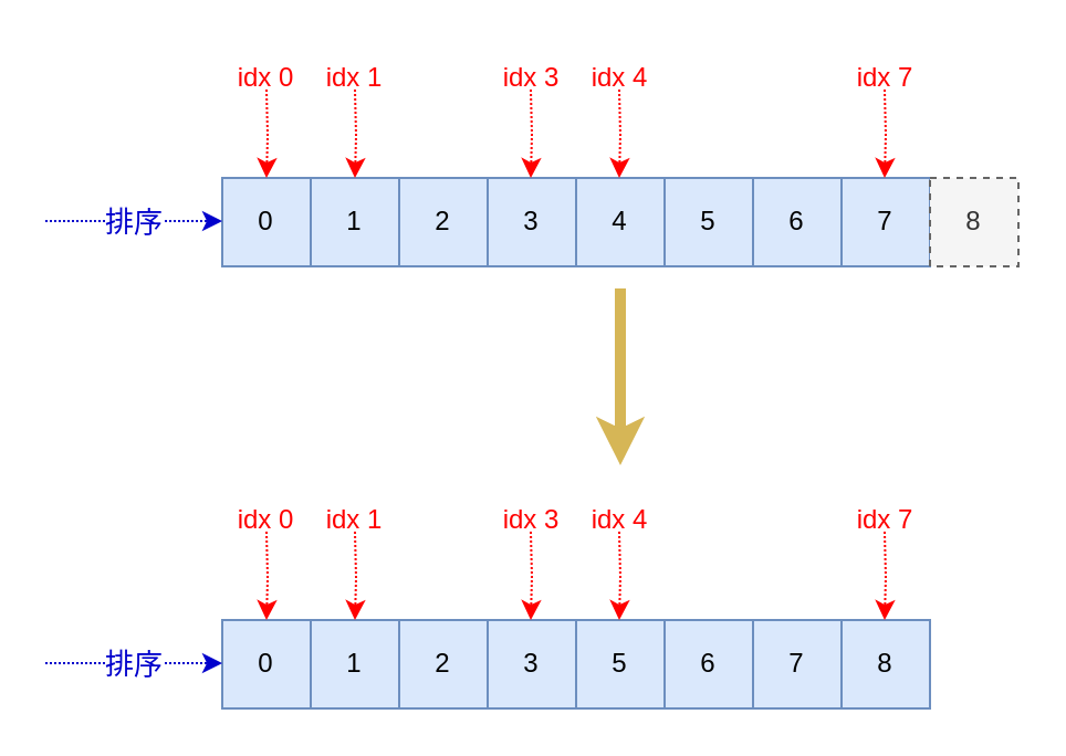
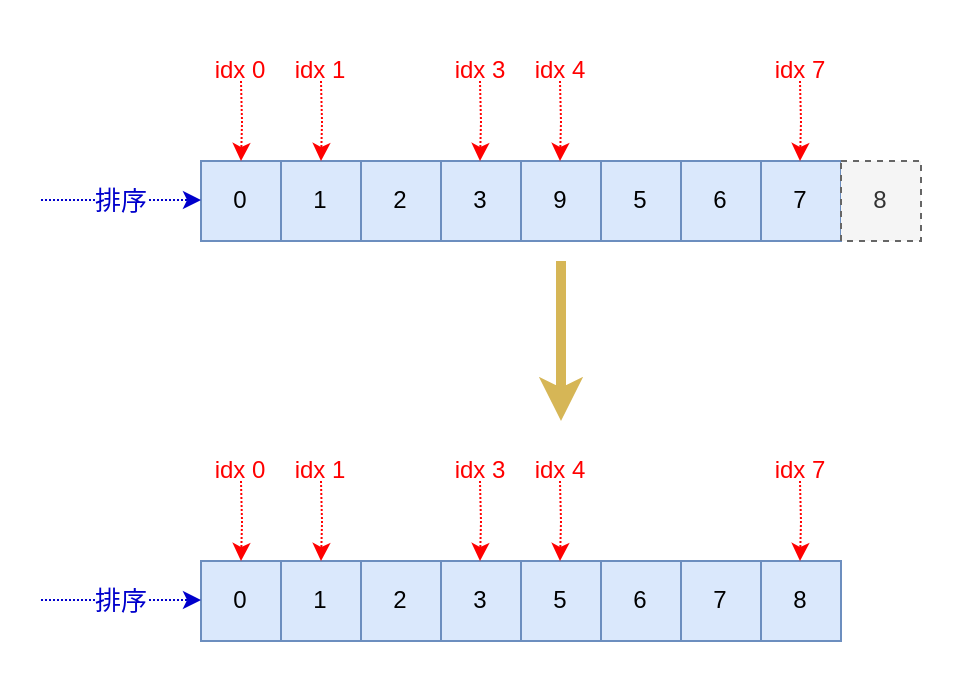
  <mxCell id="0" />
  <mxCell id="1" parent="0" />
  <mxCell id="2" value="0" style="rounded=0;whiteSpace=wrap;html=1;fillColor=#dae8fc;strokeColor=#6c8ebf;" parent="1" vertex="1"><mxGeometry x="100" y="280" width="40" height="40" as="geometry" /></mxCell>
  <mxCell id="3" value="1" style="rounded=0;whiteSpace=wrap;html=1;fillColor=#dae8fc;strokeColor=#6c8ebf;" parent="1" vertex="1"><mxGeometry x="140" y="280" width="40" height="40" as="geometry" /></mxCell>
  <mxCell id="4" value="2" style="rounded=0;whiteSpace=wrap;html=1;fillColor=#dae8fc;strokeColor=#6c8ebf;" parent="1" vertex="1"><mxGeometry x="180" y="280" width="40" height="40" as="geometry" /></mxCell>
  <mxCell id="5" value="3" style="rounded=0;whiteSpace=wrap;html=1;fillColor=#dae8fc;strokeColor=#6c8ebf;" parent="1" vertex="1"><mxGeometry x="220" y="280" width="40" height="40" as="geometry" /></mxCell>
  <mxCell id="6" value="5" style="rounded=0;whiteSpace=wrap;html=1;fillColor=#dae8fc;strokeColor=#6c8ebf;" parent="1" vertex="1"><mxGeometry x="260" y="280" width="40" height="40" as="geometry" /></mxCell>
  <mxCell id="7" value="" style="edgeStyle=orthogonalEdgeStyle;rounded=0;orthogonalLoop=1;jettySize=auto;html=1;entryX=0.5;entryY=0;entryDx=0;entryDy=0;fontColor=#999900;strokeColor=#FF0000;dashed=1;dashPattern=1 1;fontSize=13;fillColor=#f8cecc;" parent="1" target="2" edge="1"><mxGeometry relative="1" as="geometry"><mxPoint x="120" y="240" as="sourcePoint" /><mxPoint x="100" y="180" as="targetPoint" /></mxGeometry></mxCell>
  <mxCell id="8" value="排序" style="edgeStyle=orthogonalEdgeStyle;rounded=0;orthogonalLoop=1;jettySize=auto;html=1;entryX=0;entryY=0.5;entryDx=0;entryDy=0;fontColor=#0000CC;strokeColor=#0000CC;dashed=1;dashPattern=1 1;fontSize=13;" parent="1" edge="1"><mxGeometry relative="1" as="geometry"><mxPoint x="20" y="299.5" as="sourcePoint" /><mxPoint x="100" y="299.5" as="targetPoint" /></mxGeometry></mxCell>
  <mxCell id="9" value="6" style="rounded=0;whiteSpace=wrap;html=1;fillColor=#dae8fc;strokeColor=#6c8ebf;" vertex="1" parent="1"><mxGeometry x="300" y="280" width="40" height="40" as="geometry" /></mxCell>
  <mxCell id="10" value="7" style="rounded=0;whiteSpace=wrap;html=1;fillColor=#dae8fc;strokeColor=#6c8ebf;" vertex="1" parent="1"><mxGeometry x="340" y="280" width="40" height="40" as="geometry" /></mxCell>
  <mxCell id="11" value="8" style="rounded=0;whiteSpace=wrap;html=1;fillColor=#dae8fc;strokeColor=#6c8ebf;" vertex="1" parent="1"><mxGeometry x="380" y="280" width="40" height="40" as="geometry" /></mxCell>
  <mxCell id="12" value="&lt;font color=&quot;#ff0000&quot;&gt;idx 0&lt;/font&gt;" style="text;html=1;strokeColor=none;fillColor=none;align=center;verticalAlign=middle;whiteSpace=wrap;rounded=0;" vertex="1" parent="1"><mxGeometry x="90" y="220" width="60" height="30" as="geometry" /></mxCell>
  <mxCell id="13" value="&lt;font color=&quot;#ff0000&quot;&gt;idx 1&lt;/font&gt;" style="text;html=1;strokeColor=none;fillColor=none;align=center;verticalAlign=middle;whiteSpace=wrap;rounded=0;" vertex="1" parent="1"><mxGeometry x="130" y="220" width="60" height="30" as="geometry" /></mxCell>
  <mxCell id="14" value="" style="edgeStyle=orthogonalEdgeStyle;rounded=0;orthogonalLoop=1;jettySize=auto;html=1;entryX=0.5;entryY=0;entryDx=0;entryDy=0;fontColor=#999900;strokeColor=#FF0000;dashed=1;dashPattern=1 1;fontSize=13;fillColor=#f8cecc;" edge="1" parent="1" target="3"><mxGeometry relative="1" as="geometry"><mxPoint x="160" y="240" as="sourcePoint" /><mxPoint x="130" y="290" as="targetPoint" /></mxGeometry></mxCell>
  <mxCell id="15" value="" style="edgeStyle=orthogonalEdgeStyle;rounded=0;orthogonalLoop=1;jettySize=auto;html=1;entryX=0.5;entryY=0;entryDx=0;entryDy=0;fontColor=#999900;strokeColor=#FF0000;dashed=1;dashPattern=1 1;fontSize=13;fillColor=#f8cecc;" edge="1" parent="1"><mxGeometry relative="1" as="geometry"><mxPoint x="239.5" y="240" as="sourcePoint" /><mxPoint x="239.5" y="280" as="targetPoint" /></mxGeometry></mxCell>
  <mxCell id="16" value="" style="edgeStyle=orthogonalEdgeStyle;rounded=0;orthogonalLoop=1;jettySize=auto;html=1;entryX=0.5;entryY=0;entryDx=0;entryDy=0;fontColor=#999900;strokeColor=#FF0000;dashed=1;dashPattern=1 1;fontSize=13;fillColor=#f8cecc;" edge="1" parent="1"><mxGeometry relative="1" as="geometry"><mxPoint x="399.5" y="240" as="sourcePoint" /><mxPoint x="399.5" y="280" as="targetPoint" /></mxGeometry></mxCell>
  <mxCell id="17" value="" style="edgeStyle=orthogonalEdgeStyle;rounded=0;orthogonalLoop=1;jettySize=auto;html=1;entryX=0.5;entryY=0;entryDx=0;entryDy=0;fontColor=#999900;strokeColor=#FF0000;dashed=1;dashPattern=1 1;fontSize=13;fillColor=#f8cecc;" edge="1" parent="1"><mxGeometry relative="1" as="geometry"><mxPoint x="279.5" y="240" as="sourcePoint" /><mxPoint x="279.5" y="280" as="targetPoint" /></mxGeometry></mxCell>
  <mxCell id="18" value="&lt;font color=&quot;#ff0000&quot;&gt;idx 3&lt;/font&gt;" style="text;html=1;strokeColor=none;fillColor=none;align=center;verticalAlign=middle;whiteSpace=wrap;rounded=0;" vertex="1" parent="1"><mxGeometry x="210" y="220" width="60" height="30" as="geometry" /></mxCell>
  <mxCell id="19" value="&lt;font color=&quot;#ff0000&quot;&gt;idx 4&lt;/font&gt;" style="text;html=1;strokeColor=none;fillColor=none;align=center;verticalAlign=middle;whiteSpace=wrap;rounded=0;" vertex="1" parent="1"><mxGeometry x="250" y="220" width="60" height="30" as="geometry" /></mxCell>
  <mxCell id="20" value="&lt;font color=&quot;#ff0000&quot;&gt;idx 7&lt;/font&gt;" style="text;html=1;strokeColor=none;fillColor=none;align=center;verticalAlign=middle;whiteSpace=wrap;rounded=0;" vertex="1" parent="1"><mxGeometry x="370" y="220" width="60" height="30" as="geometry" /></mxCell>
  <mxCell id="21" value="0" style="rounded=0;whiteSpace=wrap;html=1;fillColor=#dae8fc;strokeColor=#6c8ebf;" vertex="1" parent="1"><mxGeometry x="100" y="80" width="40" height="40" as="geometry" /></mxCell>
  <mxCell id="22" value="1" style="rounded=0;whiteSpace=wrap;html=1;fillColor=#dae8fc;strokeColor=#6c8ebf;" vertex="1" parent="1"><mxGeometry x="140" y="80" width="40" height="40" as="geometry" /></mxCell>
  <mxCell id="23" value="2" style="rounded=0;whiteSpace=wrap;html=1;fillColor=#dae8fc;strokeColor=#6c8ebf;" vertex="1" parent="1"><mxGeometry x="180" y="80" width="40" height="40" as="geometry" /></mxCell>
  <mxCell id="24" value="3" style="rounded=0;whiteSpace=wrap;html=1;fillColor=#dae8fc;strokeColor=#6c8ebf;" vertex="1" parent="1"><mxGeometry x="220" y="80" width="40" height="40" as="geometry" /></mxCell>
- <mxCell id="25" value="4" style="rounded=0;whiteSpace=wrap;html=1;fillColor=#dae8fc;strokeColor=#6c8ebf;" vertex="1" parent="1"><mxGeometry x="260" y="80" width="40" height="40" as="geometry" /></mxCell>
+ <mxCell id="25" value="9" style="rounded=0;whiteSpace=wrap;html=1;fillColor=#dae8fc;strokeColor=#6c8ebf;" vertex="1" parent="1"><mxGeometry x="260" y="80" width="40" height="40" as="geometry" /></mxCell>
  <mxCell id="26" value="" style="edgeStyle=orthogonalEdgeStyle;rounded=0;orthogonalLoop=1;jettySize=auto;html=1;entryX=0.5;entryY=0;entryDx=0;entryDy=0;fontColor=#999900;strokeColor=#FF0000;dashed=1;dashPattern=1 1;fontSize=13;fillColor=#f8cecc;" edge="1" parent="1" target="21"><mxGeometry relative="1" as="geometry"><mxPoint x="120" y="40" as="sourcePoint" /><mxPoint x="100" y="-20" as="targetPoint" /></mxGeometry></mxCell>
  <mxCell id="27" value="排序" style="edgeStyle=orthogonalEdgeStyle;rounded=0;orthogonalLoop=1;jettySize=auto;html=1;entryX=0;entryY=0.5;entryDx=0;entryDy=0;fontColor=#0000CC;strokeColor=#0000CC;dashed=1;dashPattern=1 1;fontSize=13;" edge="1" parent="1"><mxGeometry relative="1" as="geometry"><mxPoint x="20" y="99.5" as="sourcePoint" /><mxPoint x="100" y="99.5" as="targetPoint" /></mxGeometry></mxCell>
  <mxCell id="28" value="5" style="rounded=0;whiteSpace=wrap;html=1;fillColor=#dae8fc;strokeColor=#6c8ebf;" vertex="1" parent="1"><mxGeometry x="300" y="80" width="40" height="40" as="geometry" /></mxCell>
  <mxCell id="29" value="6" style="rounded=0;whiteSpace=wrap;html=1;fillColor=#dae8fc;strokeColor=#6c8ebf;" vertex="1" parent="1"><mxGeometry x="340" y="80" width="40" height="40" as="geometry" /></mxCell>
  <mxCell id="30" value="7" style="rounded=0;whiteSpace=wrap;html=1;fillColor=#dae8fc;strokeColor=#6c8ebf;" vertex="1" parent="1"><mxGeometry x="380" y="80" width="40" height="40" as="geometry" /></mxCell>
  <mxCell id="31" value="&lt;font color=&quot;#ff0000&quot;&gt;idx 0&lt;/font&gt;" style="text;html=1;strokeColor=none;fillColor=none;align=center;verticalAlign=middle;whiteSpace=wrap;rounded=0;" vertex="1" parent="1"><mxGeometry x="90" y="20" width="60" height="30" as="geometry" /></mxCell>
  <mxCell id="32" value="&lt;font color=&quot;#ff0000&quot;&gt;idx 1&lt;/font&gt;" style="text;html=1;strokeColor=none;fillColor=none;align=center;verticalAlign=middle;whiteSpace=wrap;rounded=0;" vertex="1" parent="1"><mxGeometry x="130" y="20" width="60" height="30" as="geometry" /></mxCell>
  <mxCell id="33" value="" style="edgeStyle=orthogonalEdgeStyle;rounded=0;orthogonalLoop=1;jettySize=auto;html=1;entryX=0.5;entryY=0;entryDx=0;entryDy=0;fontColor=#999900;strokeColor=#FF0000;dashed=1;dashPattern=1 1;fontSize=13;fillColor=#f8cecc;" edge="1" parent="1" target="22"><mxGeometry relative="1" as="geometry"><mxPoint x="160" y="40" as="sourcePoint" /><mxPoint x="130" y="90" as="targetPoint" /></mxGeometry></mxCell>
  <mxCell id="34" value="" style="edgeStyle=orthogonalEdgeStyle;rounded=0;orthogonalLoop=1;jettySize=auto;html=1;entryX=0.5;entryY=0;entryDx=0;entryDy=0;fontColor=#999900;strokeColor=#FF0000;dashed=1;dashPattern=1 1;fontSize=13;fillColor=#f8cecc;" edge="1" parent="1"><mxGeometry relative="1" as="geometry"><mxPoint x="239.5" y="40" as="sourcePoint" /><mxPoint x="239.5" y="80" as="targetPoint" /></mxGeometry></mxCell>
  <mxCell id="35" value="" style="edgeStyle=orthogonalEdgeStyle;rounded=0;orthogonalLoop=1;jettySize=auto;html=1;entryX=0.5;entryY=0;entryDx=0;entryDy=0;fontColor=#999900;strokeColor=#FF0000;dashed=1;dashPattern=1 1;fontSize=13;fillColor=#f8cecc;" edge="1" parent="1"><mxGeometry relative="1" as="geometry"><mxPoint x="399.5" y="40" as="sourcePoint" /><mxPoint x="399.5" y="80" as="targetPoint" /></mxGeometry></mxCell>
  <mxCell id="36" value="" style="edgeStyle=orthogonalEdgeStyle;rounded=0;orthogonalLoop=1;jettySize=auto;html=1;entryX=0.5;entryY=0;entryDx=0;entryDy=0;fontColor=#999900;strokeColor=#FF0000;dashed=1;dashPattern=1 1;fontSize=13;fillColor=#f8cecc;" edge="1" parent="1"><mxGeometry relative="1" as="geometry"><mxPoint x="279.5" y="40" as="sourcePoint" /><mxPoint x="279.5" y="80" as="targetPoint" /></mxGeometry></mxCell>
  <mxCell id="37" value="&lt;font color=&quot;#ff0000&quot;&gt;idx 3&lt;/font&gt;" style="text;html=1;strokeColor=none;fillColor=none;align=center;verticalAlign=middle;whiteSpace=wrap;rounded=0;" vertex="1" parent="1"><mxGeometry x="210" y="20" width="60" height="30" as="geometry" /></mxCell>
  <mxCell id="38" value="&lt;font color=&quot;#ff0000&quot;&gt;idx 4&lt;/font&gt;" style="text;html=1;strokeColor=none;fillColor=none;align=center;verticalAlign=middle;whiteSpace=wrap;rounded=0;" vertex="1" parent="1"><mxGeometry x="250" y="20" width="60" height="30" as="geometry" /></mxCell>
  <mxCell id="39" value="&lt;font color=&quot;#ff0000&quot;&gt;idx 7&lt;/font&gt;" style="text;html=1;strokeColor=none;fillColor=none;align=center;verticalAlign=middle;whiteSpace=wrap;rounded=0;" vertex="1" parent="1"><mxGeometry x="370" y="20" width="60" height="30" as="geometry" /></mxCell>
  <mxCell id="40" value="8" style="rounded=0;whiteSpace=wrap;html=1;fillColor=#f5f5f5;strokeColor=#666666;dashed=1;strokeWidth=1;fontColor=#333333;" vertex="1" parent="1"><mxGeometry x="420" y="80" width="40" height="40" as="geometry" /></mxCell>
  <mxCell id="41" value="" style="endArrow=classic;html=1;rounded=0;fontColor=#FF0000;strokeColor=#d6b656;strokeWidth=5;fillColor=#fff2cc;" edge="1" parent="1"><mxGeometry width="50" height="50" relative="1" as="geometry"><mxPoint x="280" y="130" as="sourcePoint" /><mxPoint x="280" y="210" as="targetPoint" /></mxGeometry></mxCell>
